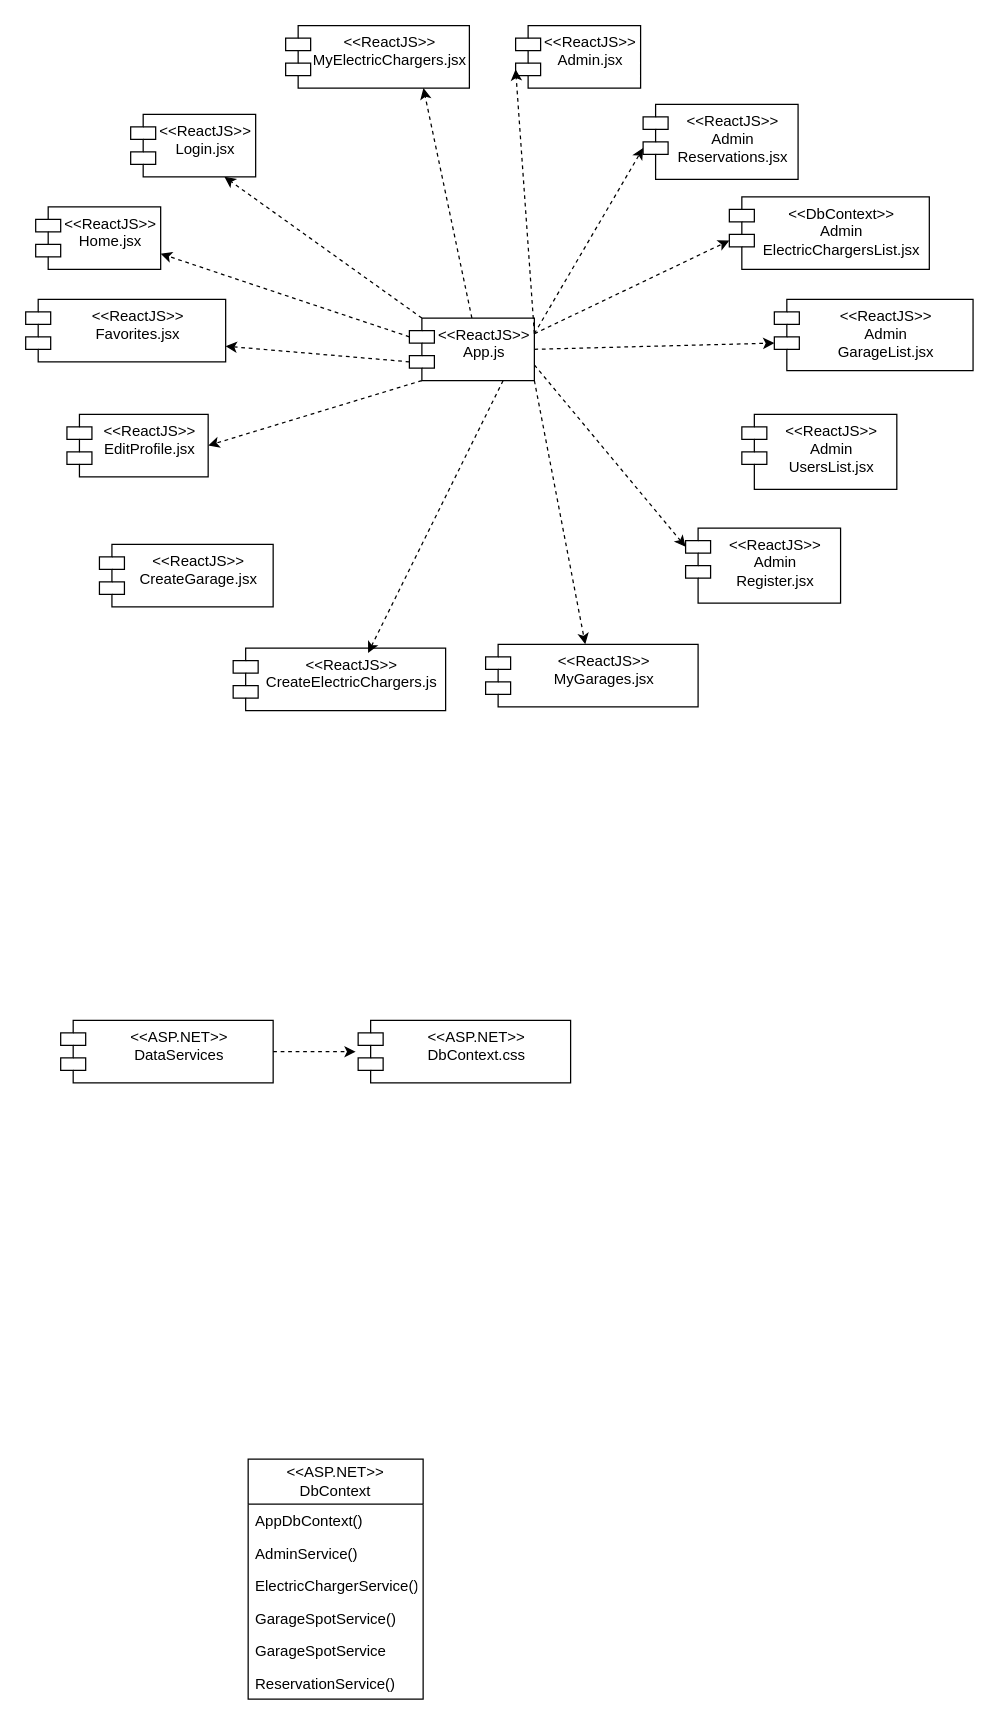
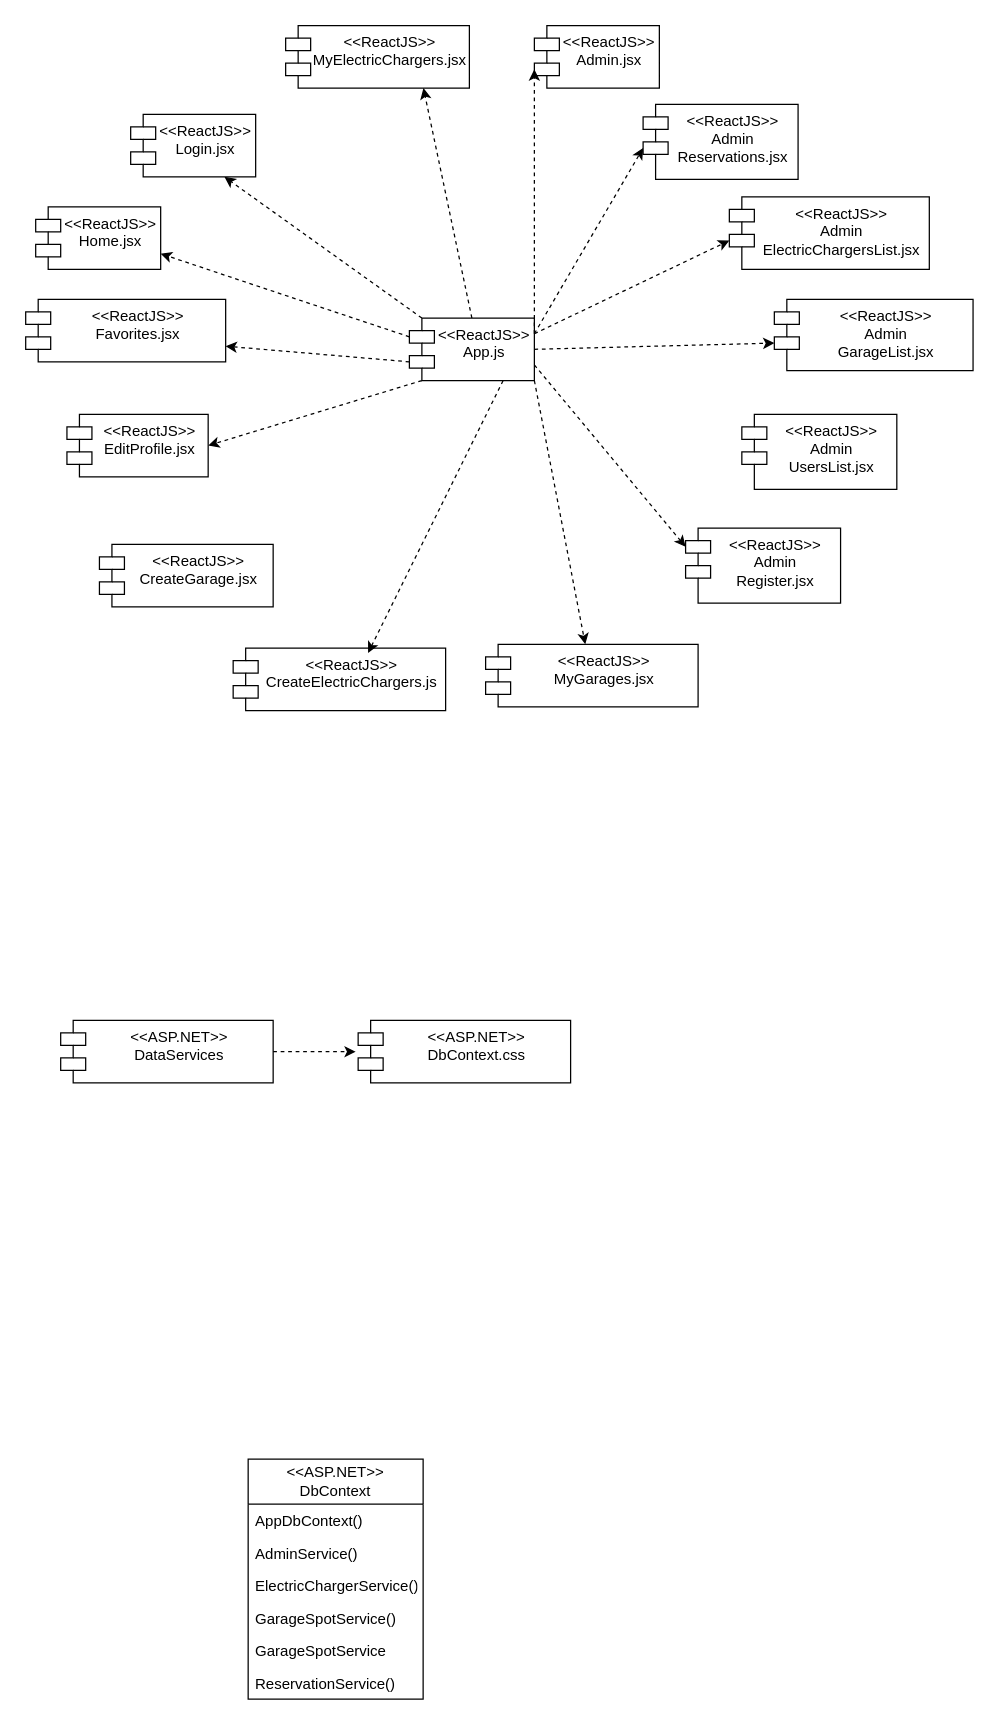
  <mxCell id="0" />
  <mxCell id="1" parent="0" />
  <mxCell id="2" style="rounded=0;orthogonalLoop=1;jettySize=auto;html=1;exitX=0.5;exitY=0;exitDx=0;exitDy=0;entryX=0.75;entryY=1;entryDx=0;entryDy=0;dashed=1;" edge="1" parent="1" source="7" target="18"><mxGeometry relative="1" as="geometry" /></mxCell>
  <mxCell id="3" style="rounded=0;orthogonalLoop=1;jettySize=auto;html=1;exitX=0;exitY=0;exitDx=10;exitDy=0;exitPerimeter=0;entryX=0.75;entryY=1;entryDx=0;entryDy=0;dashed=1;" edge="1" parent="1" source="7" target="8"><mxGeometry relative="1" as="geometry" /></mxCell>
  <mxCell id="4" style="rounded=0;orthogonalLoop=1;jettySize=auto;html=1;exitX=0;exitY=0;exitDx=0;exitDy=15;exitPerimeter=0;entryX=1;entryY=0.75;entryDx=0;entryDy=0;dashed=1;" edge="1" parent="1" source="7" target="9"><mxGeometry relative="1" as="geometry" /></mxCell>
  <mxCell id="5" style="rounded=0;orthogonalLoop=1;jettySize=auto;html=1;exitX=0;exitY=0;exitDx=0;exitDy=35;exitPerimeter=0;entryX=1;entryY=0.75;entryDx=0;entryDy=0;dashed=1;" edge="1" parent="1" source="7" target="10"><mxGeometry relative="1" as="geometry" /></mxCell>
  <mxCell id="6" style="rounded=0;orthogonalLoop=1;jettySize=auto;html=1;exitX=0;exitY=1;exitDx=10;exitDy=0;exitPerimeter=0;entryX=1;entryY=0.5;entryDx=0;entryDy=0;dashed=1;" edge="1" parent="1" source="7" target="11"><mxGeometry relative="1" as="geometry" /></mxCell>
  <mxCell id="7" value="&amp;lt;&amp;lt;ReactJS&amp;gt;&amp;gt;&lt;div&gt;&lt;span&gt;App.js&lt;/span&gt;&lt;/div&gt;" style="shape=module;align=left;spacingLeft=20;align=center;verticalAlign=top;whiteSpace=wrap;html=1;fontStyle=0" vertex="1" parent="1"><mxGeometry x="327" y="254" width="100" height="50" as="geometry" /></mxCell>
  <mxCell id="8" value="&amp;lt;&amp;lt;ReactJS&amp;gt;&amp;gt;&lt;div&gt;&lt;span&gt;Login.jsx&lt;/span&gt;&lt;/div&gt;" style="shape=module;align=left;spacingLeft=20;align=center;verticalAlign=top;whiteSpace=wrap;html=1;fontStyle=0" vertex="1" parent="1"><mxGeometry x="104" y="91" width="100" height="50" as="geometry" /></mxCell>
  <mxCell id="9" value="&amp;lt;&amp;lt;ReactJS&amp;gt;&amp;gt;&lt;div&gt;&lt;span&gt;Home.jsx&lt;/span&gt;&lt;/div&gt;" style="shape=module;align=left;spacingLeft=20;align=center;verticalAlign=top;whiteSpace=wrap;html=1;fontStyle=0" vertex="1" parent="1"><mxGeometry x="28" y="165" width="100" height="50" as="geometry" /></mxCell>
  <mxCell id="10" value="&amp;lt;&amp;lt;ReactJS&amp;gt;&amp;gt;&lt;div&gt;&lt;span&gt;Favorites.jsx&lt;/span&gt;&lt;/div&gt;" style="shape=module;align=left;spacingLeft=20;align=center;verticalAlign=top;whiteSpace=wrap;html=1;fontStyle=0" vertex="1" parent="1"><mxGeometry x="20" y="239" width="160" height="50" as="geometry" /></mxCell>
  <mxCell id="11" value="&amp;lt;&amp;lt;ReactJS&amp;gt;&amp;gt;&lt;div&gt;&lt;span&gt;EditProfile.jsx&lt;/span&gt;&lt;/div&gt;" style="shape=module;align=left;spacingLeft=20;align=center;verticalAlign=top;whiteSpace=wrap;html=1;fontStyle=0" vertex="1" parent="1"><mxGeometry x="53" y="331" width="113" height="50" as="geometry" /></mxCell>
  <mxCell id="12" value="&amp;lt;&amp;lt;ReactJS&amp;gt;&amp;gt;&lt;div&gt;CreateGarage.jsx&lt;/div&gt;" style="shape=module;align=left;spacingLeft=20;align=center;verticalAlign=top;whiteSpace=wrap;html=1;fontStyle=0" vertex="1" parent="1"><mxGeometry x="79" y="435" width="139" height="50" as="geometry" /></mxCell>
  <mxCell id="13" value="&amp;lt;&amp;lt;ReactJS&amp;gt;&amp;gt;&lt;div&gt;&lt;span&gt;CreateElectricChargers.js&lt;/span&gt;&lt;/div&gt;" style="shape=module;align=left;spacingLeft=20;align=center;verticalAlign=top;whiteSpace=wrap;html=1;fontStyle=0" vertex="1" parent="1"><mxGeometry x="186" y="518" width="170" height="50" as="geometry" /></mxCell>
  <mxCell id="14" value="&amp;lt;&amp;lt;ReactJS&amp;gt;&amp;gt;&lt;div&gt;Admin&lt;/div&gt;&lt;div&gt;UsersList.jsx&lt;/div&gt;" style="shape=module;align=left;spacingLeft=20;align=center;verticalAlign=top;whiteSpace=wrap;html=1;fontStyle=0" vertex="1" parent="1"><mxGeometry x="593" y="331" width="124" height="60" as="geometry" /></mxCell>
  <mxCell id="15" value="&amp;lt;&amp;lt;ReactJS&amp;gt;&amp;gt;&lt;div&gt;&lt;span&gt;Admin&lt;/span&gt;&lt;/div&gt;&lt;div&gt;&lt;span&gt;GarageList.jsx&lt;/span&gt;&lt;/div&gt;" style="shape=module;align=left;spacingLeft=20;align=center;verticalAlign=top;whiteSpace=wrap;html=1;fontStyle=0" vertex="1" parent="1"><mxGeometry x="619" y="239" width="159" height="57" as="geometry" /></mxCell>
- <mxCell id="16" value="&amp;lt;&amp;lt;DbContext&amp;gt;&amp;gt;&lt;div&gt;Admin&lt;br&gt;&lt;div&gt;&lt;span&gt;ElectricChargersList.jsx&lt;/span&gt;&lt;/div&gt;&lt;/div&gt;" style="shape=module;align=left;spacingLeft=20;align=center;verticalAlign=top;whiteSpace=wrap;html=1;fontStyle=0" vertex="1" parent="1"><mxGeometry x="583" y="157" width="160" height="58" as="geometry" /></mxCell>
- <mxCell id="17" value="&amp;lt;&amp;lt;ReactJS&amp;gt;&amp;gt;&lt;div&gt;Admin.jsx&lt;/div&gt;" style="shape=module;align=left;spacingLeft=20;align=center;verticalAlign=top;whiteSpace=wrap;html=1;fontStyle=0" vertex="1" parent="1"><mxGeometry x="412" y="20" width="100" height="50" as="geometry" /></mxCell>
+ <mxCell id="16" value="&amp;lt;&amp;lt;ReactJS&amp;gt;&amp;gt;&lt;div&gt;Admin&lt;br&gt;&lt;div&gt;&lt;span&gt;ElectricChargersList.jsx&lt;/span&gt;&lt;/div&gt;&lt;/div&gt;" style="shape=module;align=left;spacingLeft=20;align=center;verticalAlign=top;whiteSpace=wrap;html=1;fontStyle=0" vertex="1" parent="1"><mxGeometry x="583" y="157" width="160" height="58" as="geometry" /></mxCell>
+ <mxCell id="17" value="&amp;lt;&amp;lt;ReactJS&amp;gt;&amp;gt;&lt;div&gt;Admin.jsx&lt;/div&gt;" style="shape=module;align=left;spacingLeft=20;align=center;verticalAlign=top;whiteSpace=wrap;html=1;fontStyle=0" vertex="1" parent="1"><mxGeometry x="427" y="20" width="100" height="50" as="geometry" /></mxCell>
  <mxCell id="18" value="&amp;lt;&amp;lt;ReactJS&amp;gt;&amp;gt;&lt;div&gt;&lt;span&gt;MyElectricChargers.jsx&lt;/span&gt;&lt;/div&gt;" style="shape=module;align=left;spacingLeft=20;align=center;verticalAlign=top;whiteSpace=wrap;html=1;fontStyle=0" vertex="1" parent="1"><mxGeometry x="228" y="20" width="147" height="50" as="geometry" /></mxCell>
  <mxCell id="19" value="&amp;lt;&amp;lt;ReactJS&amp;gt;&amp;gt;&lt;div&gt;Admin&lt;/div&gt;&lt;div&gt;Register.jsx&lt;/div&gt;" style="shape=module;align=left;spacingLeft=20;align=center;verticalAlign=top;whiteSpace=wrap;html=1;fontStyle=0" vertex="1" parent="1"><mxGeometry x="548" y="422" width="124" height="60" as="geometry" /></mxCell>
  <mxCell id="20" value="&amp;lt;&amp;lt;ReactJS&amp;gt;&amp;gt;&lt;div&gt;&lt;span&gt;MyGarages.jsx&lt;/span&gt;&lt;/div&gt;" style="shape=module;align=left;spacingLeft=20;align=center;verticalAlign=top;whiteSpace=wrap;html=1;fontStyle=0" vertex="1" parent="1"><mxGeometry x="388" y="515" width="170" height="50" as="geometry" /></mxCell>
  <mxCell id="21" value="&amp;lt;&amp;lt;ReactJS&amp;gt;&amp;gt;&lt;div&gt;Admin&lt;/div&gt;&lt;div&gt;Reservations.jsx&lt;/div&gt;" style="shape=module;align=left;spacingLeft=20;align=center;verticalAlign=top;whiteSpace=wrap;html=1;fontStyle=0" vertex="1" parent="1"><mxGeometry x="514" y="83" width="124" height="60" as="geometry" /></mxCell>
  <mxCell id="22" style="rounded=0;orthogonalLoop=1;jettySize=auto;html=1;exitX=0.75;exitY=1;exitDx=0;exitDy=0;entryX=0.635;entryY=0.079;entryDx=0;entryDy=0;entryPerimeter=0;dashed=1;" edge="1" parent="1" source="7" target="13"><mxGeometry relative="1" as="geometry" /></mxCell>
  <mxCell id="23" style="rounded=0;orthogonalLoop=1;jettySize=auto;html=1;exitX=1;exitY=1;exitDx=0;exitDy=0;entryX=0.469;entryY=0.001;entryDx=0;entryDy=0;entryPerimeter=0;dashed=1;" edge="1" parent="1" source="7" target="20"><mxGeometry relative="1" as="geometry" /></mxCell>
  <mxCell id="24" style="rounded=0;orthogonalLoop=1;jettySize=auto;html=1;exitX=1;exitY=0.75;exitDx=0;exitDy=0;entryX=0;entryY=0;entryDx=0;entryDy=15;entryPerimeter=0;dashed=1;" edge="1" parent="1" source="7" target="19"><mxGeometry relative="1" as="geometry" /></mxCell>
  <mxCell id="25" style="rounded=0;orthogonalLoop=1;jettySize=auto;html=1;exitX=1;exitY=0.5;exitDx=0;exitDy=0;entryX=0;entryY=0;entryDx=0;entryDy=35;entryPerimeter=0;dashed=1;" edge="1" parent="1" source="7" target="15"><mxGeometry relative="1" as="geometry" /></mxCell>
  <mxCell id="26" style="rounded=0;orthogonalLoop=1;jettySize=auto;html=1;exitX=1;exitY=0.25;exitDx=0;exitDy=0;entryX=0;entryY=0;entryDx=0;entryDy=35;entryPerimeter=0;dashed=1;" edge="1" parent="1" source="7" target="16"><mxGeometry relative="1" as="geometry" /></mxCell>
  <mxCell id="27" style="rounded=0;orthogonalLoop=1;jettySize=auto;html=1;exitX=1;exitY=0.25;exitDx=0;exitDy=0;entryX=0;entryY=0;entryDx=0;entryDy=35;entryPerimeter=0;dashed=1;" edge="1" parent="1" source="7" target="21"><mxGeometry relative="1" as="geometry" /></mxCell>
  <mxCell id="28" style="rounded=0;orthogonalLoop=1;jettySize=auto;html=1;exitX=1;exitY=0.25;exitDx=0;exitDy=0;entryX=0;entryY=0;entryDx=0;entryDy=35;entryPerimeter=0;dashed=1;" edge="1" parent="1" source="7" target="17"><mxGeometry relative="1" as="geometry" /></mxCell>
  <mxCell id="29" value="&amp;lt;&amp;lt;ASP.NET&amp;gt;&amp;gt;&lt;div&gt;DataServices&lt;/div&gt;" style="shape=module;align=left;spacingLeft=20;align=center;verticalAlign=top;whiteSpace=wrap;html=1;fontStyle=0" vertex="1" parent="1"><mxGeometry x="48" y="816" width="170" height="50" as="geometry" /></mxCell>
  <mxCell id="30" value="&amp;lt;&amp;lt;ASP.NET&amp;gt;&amp;gt;&lt;div&gt;&lt;span&gt;DbContext.css&lt;/span&gt;&lt;/div&gt;" style="shape=module;align=left;spacingLeft=20;align=center;verticalAlign=top;whiteSpace=wrap;html=1;fontStyle=0" vertex="1" parent="1"><mxGeometry x="286" y="816" width="170" height="50" as="geometry" /></mxCell>
  <mxCell id="31" style="edgeStyle=none;rounded=0;orthogonalLoop=1;jettySize=auto;html=1;exitX=1;exitY=0.5;exitDx=0;exitDy=0;dashed=1;" edge="1" parent="1" source="29"><mxGeometry relative="1" as="geometry"><mxPoint x="284" y="841" as="targetPoint" /></mxGeometry></mxCell>
  <mxCell id="32" value="&amp;lt;&amp;lt;ASP.NET&amp;gt;&amp;gt;&lt;div&gt;DbContext&lt;/div&gt;" style="swimlane;fontStyle=0;childLayout=stackLayout;horizontal=1;startSize=36;fillColor=none;horizontalStack=0;resizeParent=1;resizeParentMax=0;resizeLast=0;collapsible=1;marginBottom=0;whiteSpace=wrap;html=1;" vertex="1" parent="1"><mxGeometry x="198" y="1167" width="140" height="192" as="geometry" /></mxCell>
  <mxCell id="33" value="AppDbContext()" style="text;strokeColor=none;fillColor=none;align=left;verticalAlign=top;spacingLeft=4;spacingRight=4;overflow=hidden;rotatable=0;points=[[0,0.5],[1,0.5]];portConstraint=eastwest;whiteSpace=wrap;html=1;" vertex="1" parent="32"><mxGeometry y="36" width="140" height="26" as="geometry" /></mxCell>
  <mxCell id="34" value="AdminService()" style="text;strokeColor=none;fillColor=none;align=left;verticalAlign=top;spacingLeft=4;spacingRight=4;overflow=hidden;rotatable=0;points=[[0,0.5],[1,0.5]];portConstraint=eastwest;whiteSpace=wrap;html=1;" vertex="1" parent="32"><mxGeometry y="62" width="140" height="26" as="geometry" /></mxCell>
  <mxCell id="35" value="ElectricChargerService()" style="text;strokeColor=none;fillColor=none;align=left;verticalAlign=top;spacingLeft=4;spacingRight=4;overflow=hidden;rotatable=0;points=[[0,0.5],[1,0.5]];portConstraint=eastwest;whiteSpace=wrap;html=1;" vertex="1" parent="32"><mxGeometry y="88" width="140" height="26" as="geometry" /></mxCell>
  <mxCell id="36" value="GarageSpotService()" style="text;strokeColor=none;fillColor=none;align=left;verticalAlign=top;spacingLeft=4;spacingRight=4;overflow=hidden;rotatable=0;points=[[0,0.5],[1,0.5]];portConstraint=eastwest;whiteSpace=wrap;html=1;" vertex="1" parent="32"><mxGeometry y="114" width="140" height="26" as="geometry" /></mxCell>
  <mxCell id="37" value="GarageSpotService" style="text;strokeColor=none;fillColor=none;align=left;verticalAlign=top;spacingLeft=4;spacingRight=4;overflow=hidden;rotatable=0;points=[[0,0.5],[1,0.5]];portConstraint=eastwest;whiteSpace=wrap;html=1;" vertex="1" parent="32"><mxGeometry y="140" width="140" height="26" as="geometry" /></mxCell>
  <mxCell id="38" value="ReservationService()" style="text;strokeColor=none;fillColor=none;align=left;verticalAlign=top;spacingLeft=4;spacingRight=4;overflow=hidden;rotatable=0;points=[[0,0.5],[1,0.5]];portConstraint=eastwest;whiteSpace=wrap;html=1;" vertex="1" parent="32"><mxGeometry y="166" width="140" height="26" as="geometry" /></mxCell>
